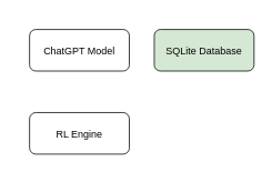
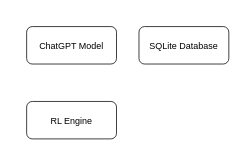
  <mxCell id="0" />
  <mxCell id="1" parent="0" />
  <mxCell id="2" value="ChatGPT Model" style="rounded=1" vertex="1" parent="1"><mxGeometry x="20" y="20" width="120" height="50" as="geometry" /></mxCell>
- <mxCell id="3" value="SQLite Database" style="rounded=1;fillColor=#d5e8d4;" vertex="1" parent="1"><mxGeometry x="170" y="20" width="120" height="50" as="geometry" /></mxCell>
+ <mxCell id="3" value="SQLite Database" style="rounded=1" vertex="1" parent="1"><mxGeometry x="170" y="20" width="120" height="50" as="geometry" /></mxCell>
  <mxCell id="4" value="RL Engine" style="rounded=1" vertex="1" parent="1"><mxGeometry x="20" y="120" width="120" height="50" as="geometry" /></mxCell>
  <mxCell id="5" edge="1" parent="1" source="2" target="3" />
  <mxCell id="6" edge="1" parent="1" source="3" target="4" />
  <mxCell id="7" edge="1" parent="1" source="4" target="2" />
